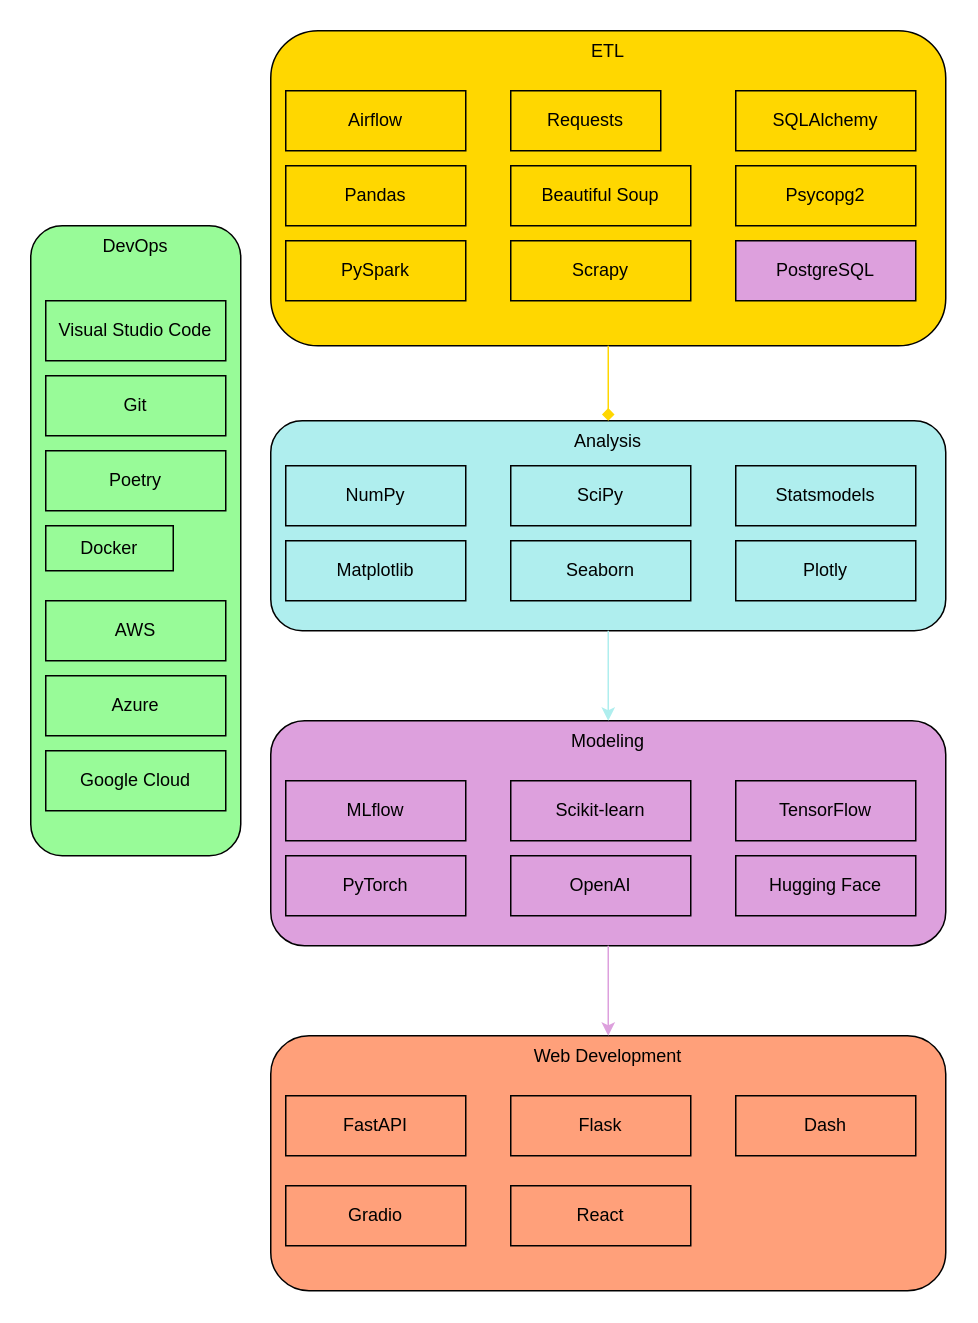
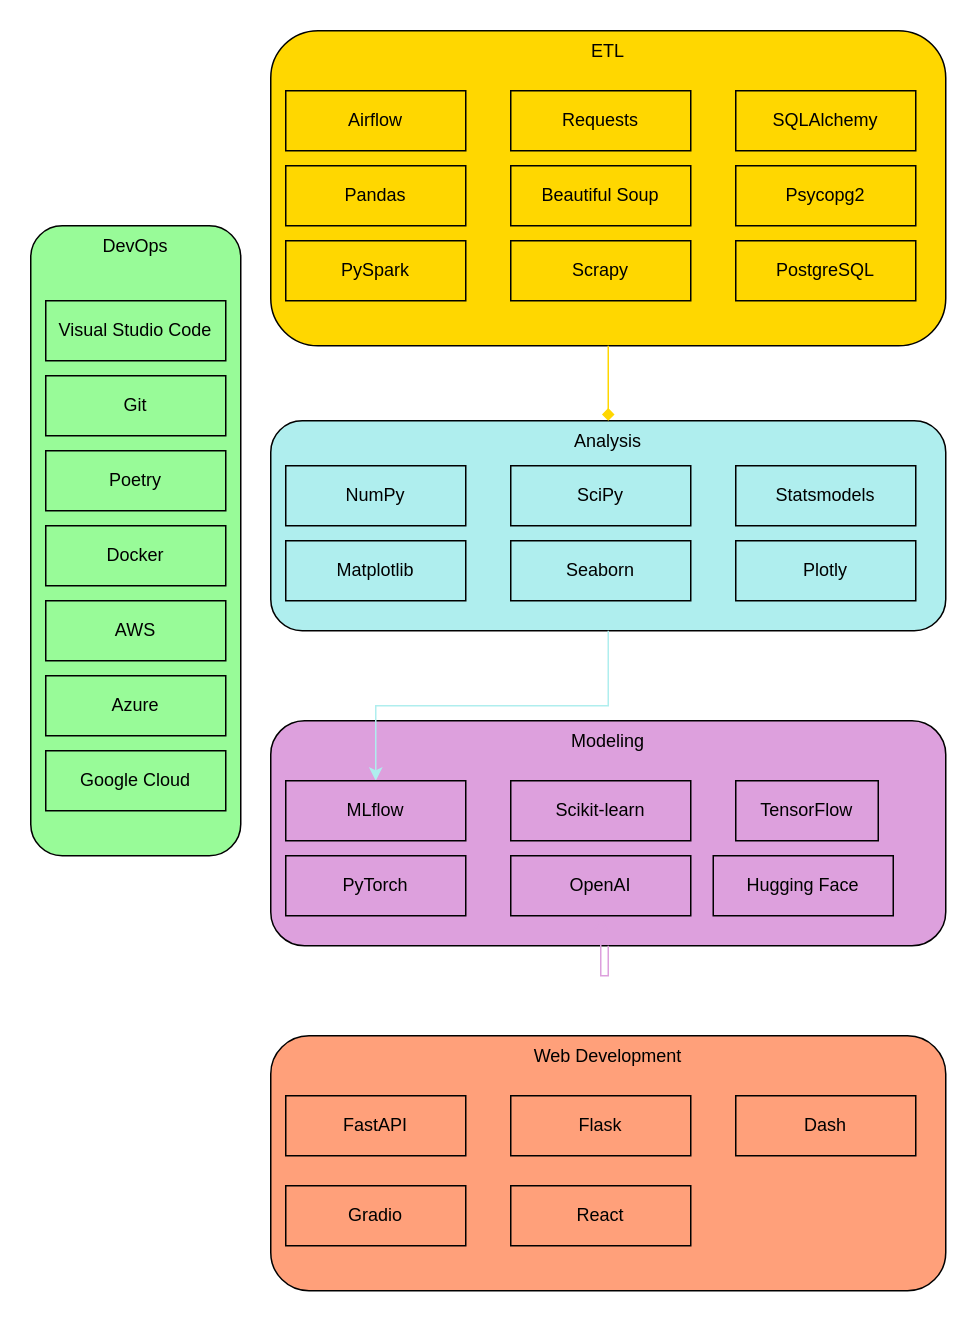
  <mxCell id="0" />
  <mxCell id="1" parent="0" />
  <mxCell id="2" value="Web Development" style="rounded=1;whiteSpace=wrap;html=1;verticalAlign=top;fillColor=#FFA07A;fontColor=#000000;strokeColor=#000000;" parent="1" vertex="1"><mxGeometry x="180" y="690" width="450" height="170" as="geometry" /></mxCell>
  <mxCell id="3" value="Modeling" style="rounded=1;whiteSpace=wrap;html=1;verticalAlign=top;fillColor=#DDA0DD;fontColor=#000000;strokeColor=#000000;" parent="1" vertex="1"><mxGeometry x="180" y="480" width="450" height="150" as="geometry" /></mxCell>
  <mxCell id="4" value="Analysis" style="rounded=1;whiteSpace=wrap;html=1;verticalAlign=top;fillColor=#AFEEEE;fontColor=#000000;strokeColor=#000000;" parent="1" vertex="1"><mxGeometry x="180" y="280" width="450" height="140" as="geometry" /></mxCell>
  <mxCell id="5" value="ETL" style="rounded=1;whiteSpace=wrap;html=1;verticalAlign=top;fillColor=#FFD700;fontColor=#000000;labelBorderColor=none;strokeColor=#000000;" parent="1" vertex="1"><mxGeometry x="180" y="20" width="450" height="210" as="geometry" /></mxCell>
  <mxCell id="6" value="DevOps" style="rounded=1;whiteSpace=wrap;html=1;verticalAlign=top;fillColor=#98FB98;fontColor=#000000;strokeColor=#000000;" parent="1" vertex="1"><mxGeometry x="20" y="150" width="140" height="420" as="geometry" /></mxCell>
  <mxCell id="7" style="edgeStyle=orthogonalEdgeStyle;rounded=0;orthogonalLoop=1;jettySize=auto;html=1;exitX=0.5;exitY=1;exitDx=0;exitDy=0;entryX=0.5;entryY=0;entryDx=0;entryDy=0;fontColor=#000000;strokeColor=#FFD700;endArrow=diamond;" parent="1" source="5" target="4" edge="1"><mxGeometry relative="1" as="geometry"><mxPoint x="390" y="180" as="sourcePoint" /></mxGeometry></mxCell>
- <mxCell id="8" style="edgeStyle=orthogonalEdgeStyle;rounded=0;orthogonalLoop=1;jettySize=auto;html=1;exitX=0.5;exitY=1;exitDx=0;exitDy=0;entryX=0.5;entryY=0;entryDx=0;entryDy=0;fontColor=#000000;strokeColor=#AFEEEE;" parent="1" source="4" target="3" edge="1"><mxGeometry relative="1" as="geometry"><mxPoint x="390" y="380" as="sourcePoint" /></mxGeometry></mxCell>
- <mxCell id="9" style="edgeStyle=orthogonalEdgeStyle;rounded=0;orthogonalLoop=1;jettySize=auto;html=1;exitX=0.5;exitY=1;exitDx=0;exitDy=0;entryX=0.5;entryY=0;entryDx=0;entryDy=0;fontColor=#000000;strokeColor=#DDA0DD;" parent="1" source="3" target="2" edge="1"><mxGeometry relative="1" as="geometry"><mxPoint x="390" y="580" as="sourcePoint" /><mxPoint x="390" y="700" as="targetPoint" /></mxGeometry></mxCell>
+ <mxCell id="8" style="edgeStyle=orthogonalEdgeStyle;rounded=0;orthogonalLoop=1;jettySize=auto;html=1;exitX=0.5;exitY=1;exitDx=0;exitDy=0;fontColor=#000000;strokeColor=#AFEEEE;" parent="1" source="4" target="32" edge="1"><mxGeometry relative="1" as="geometry"><mxPoint x="390" y="380" as="sourcePoint" /></mxGeometry></mxCell>
+ <mxCell id="9" style="edgeStyle=orthogonalEdgeStyle;rounded=0;orthogonalLoop=1;jettySize=auto;html=1;exitX=0.5;exitY=1;exitDx=0;exitDy=0;fontColor=#000000;strokeColor=#DDA0DD;" parent="1" source="3" target="37" edge="1"><mxGeometry relative="1" as="geometry"><mxPoint x="390" y="580" as="sourcePoint" /><mxPoint x="390" y="700" as="targetPoint" /></mxGeometry></mxCell>
  <mxCell id="10" value="Visual Studio Code" style="rounded=0;whiteSpace=wrap;html=1;fillColor=#98FB98;fontColor=#000000;strokeColor=#000000;" parent="1" vertex="1"><mxGeometry x="30" y="200" width="120" height="40" as="geometry" /></mxCell>
  <mxCell id="11" value="Git" style="rounded=0;whiteSpace=wrap;html=1;fillColor=#98FB98;fontColor=#000000;strokeColor=#000000;" parent="1" vertex="1"><mxGeometry x="30" y="250" width="120" height="40" as="geometry" /></mxCell>
  <mxCell id="12" value="Poetry" style="rounded=0;whiteSpace=wrap;html=1;fillColor=#98FB98;fontColor=#000000;strokeColor=#000000;" parent="1" vertex="1"><mxGeometry x="30" y="300" width="120" height="40" as="geometry" /></mxCell>
- <mxCell id="13" value="Docker" style="rounded=0;whiteSpace=wrap;html=1;fillColor=#98FB98;fontColor=#000000;strokeColor=#000000;" parent="1" vertex="1"><mxGeometry x="30" y="350" width="85" height="30" as="geometry" /></mxCell>
+ <mxCell id="13" value="Docker" style="rounded=0;whiteSpace=wrap;html=1;fillColor=#98FB98;fontColor=#000000;strokeColor=#000000;" parent="1" vertex="1"><mxGeometry x="30" y="350" width="120" height="40" as="geometry" /></mxCell>
  <mxCell id="14" value="AWS" style="rounded=0;whiteSpace=wrap;html=1;fillColor=#98FB98;fontColor=#000000;strokeColor=#000000;" parent="1" vertex="1"><mxGeometry x="30" y="400" width="120" height="40" as="geometry" /></mxCell>
  <mxCell id="15" value="Azure" style="rounded=0;whiteSpace=wrap;html=1;fillColor=#98FB98;fontColor=#000000;strokeColor=#000000;" parent="1" vertex="1"><mxGeometry x="30" y="450" width="120" height="40" as="geometry" /></mxCell>
  <mxCell id="16" value="Google Cloud" style="rounded=0;whiteSpace=wrap;html=1;fillColor=#98FB98;fontColor=#000000;strokeColor=#000000;" parent="1" vertex="1"><mxGeometry x="30" y="500" width="120" height="40" as="geometry" /></mxCell>
  <mxCell id="17" value="Airflow" style="rounded=0;whiteSpace=wrap;html=1;fillColor=#FFD700;fontColor=#000000;strokeColor=#000000;" parent="1" vertex="1"><mxGeometry x="190" y="60" width="120" height="40" as="geometry" /></mxCell>
  <mxCell id="18" value="SQLAlchemy" style="rounded=0;whiteSpace=wrap;html=1;fillColor=#FFD700;fontColor=#000000;strokeColor=#000000;" parent="1" vertex="1"><mxGeometry x="490" y="60" width="120" height="40" as="geometry" /></mxCell>
  <mxCell id="19" value="Psycopg2" style="rounded=0;whiteSpace=wrap;html=1;fillColor=#FFD700;fontColor=#000000;strokeColor=#000000;" parent="1" vertex="1"><mxGeometry x="490" y="110" width="120" height="40" as="geometry" /></mxCell>
- <mxCell id="20" value="PostgreSQL" style="rounded=0;whiteSpace=wrap;html=1;fillColor=#dda0dd;fontColor=#000000;strokeColor=#000000;" parent="1" vertex="1"><mxGeometry x="490" y="160" width="120" height="40" as="geometry" /></mxCell>
- <mxCell id="21" value="Requests" style="rounded=0;whiteSpace=wrap;html=1;fillColor=#FFD700;fontColor=#000000;strokeColor=#000000;" parent="1" vertex="1"><mxGeometry x="340" y="60" width="100" height="40" as="geometry" /></mxCell>
+ <mxCell id="20" value="PostgreSQL" style="rounded=0;whiteSpace=wrap;html=1;fillColor=#FFD700;fontColor=#000000;strokeColor=#000000;" parent="1" vertex="1"><mxGeometry x="490" y="160" width="120" height="40" as="geometry" /></mxCell>
+ <mxCell id="21" value="Requests" style="rounded=0;whiteSpace=wrap;html=1;fillColor=#FFD700;fontColor=#000000;strokeColor=#000000;" parent="1" vertex="1"><mxGeometry x="340" y="60" width="120" height="40" as="geometry" /></mxCell>
  <mxCell id="22" value="Beautiful Soup" style="rounded=0;whiteSpace=wrap;html=1;fillColor=#FFD700;fontColor=#000000;strokeColor=#000000;" parent="1" vertex="1"><mxGeometry x="340" y="110" width="120" height="40" as="geometry" /></mxCell>
  <mxCell id="23" value="Scrapy" style="rounded=0;whiteSpace=wrap;html=1;fillColor=#FFD700;fontColor=#000000;strokeColor=#000000;" parent="1" vertex="1"><mxGeometry x="340" y="160" width="120" height="40" as="geometry" /></mxCell>
  <mxCell id="24" value="Pandas" style="rounded=0;whiteSpace=wrap;html=1;fillColor=#FFD700;fontColor=#000000;strokeColor=#000000;" parent="1" vertex="1"><mxGeometry x="190" y="110" width="120" height="40" as="geometry" /></mxCell>
  <mxCell id="25" value="PySpark" style="rounded=0;whiteSpace=wrap;html=1;fillColor=#FFD700;fontColor=#000000;strokeColor=#000000;" parent="1" vertex="1"><mxGeometry x="190" y="160" width="120" height="40" as="geometry" /></mxCell>
  <mxCell id="26" value="Matplotlib" style="rounded=0;whiteSpace=wrap;html=1;fillColor=#AFEEEE;fontColor=#000000;strokeColor=#000000;" parent="1" vertex="1"><mxGeometry x="190" y="360" width="120" height="40" as="geometry" /></mxCell>
  <mxCell id="27" value="Seaborn" style="rounded=0;whiteSpace=wrap;html=1;fillColor=#AFEEEE;fontColor=#000000;strokeColor=#000000;" parent="1" vertex="1"><mxGeometry x="340" y="360" width="120" height="40" as="geometry" /></mxCell>
  <mxCell id="28" value="Plotly" style="rounded=0;whiteSpace=wrap;html=1;fillColor=#AFEEEE;fontColor=#000000;strokeColor=#000000;" parent="1" vertex="1"><mxGeometry x="490" y="360" width="120" height="40" as="geometry" /></mxCell>
  <mxCell id="29" value="NumPy" style="rounded=0;whiteSpace=wrap;html=1;fillColor=#AFEEEE;fontColor=#000000;strokeColor=#000000;" parent="1" vertex="1"><mxGeometry x="190" y="310" width="120" height="40" as="geometry" /></mxCell>
  <mxCell id="30" value="SciPy" style="rounded=0;whiteSpace=wrap;html=1;fillColor=#AFEEEE;fontColor=#000000;strokeColor=#000000;" parent="1" vertex="1"><mxGeometry x="340" y="310" width="120" height="40" as="geometry" /></mxCell>
  <mxCell id="31" value="Statsmodels" style="rounded=0;whiteSpace=wrap;html=1;fillColor=#AFEEEE;fontColor=#000000;strokeColor=#000000;" parent="1" vertex="1"><mxGeometry x="490" y="310" width="120" height="40" as="geometry" /></mxCell>
  <mxCell id="32" value="MLflow" style="rounded=0;whiteSpace=wrap;html=1;fillColor=#DDA0DD;fontColor=#000000;strokeColor=#000000;" parent="1" vertex="1"><mxGeometry x="190" y="520" width="120" height="40" as="geometry" /></mxCell>
  <mxCell id="33" value="Scikit-learn" style="rounded=0;whiteSpace=wrap;html=1;fillColor=#DDA0DD;fontColor=#000000;strokeColor=#000000;" parent="1" vertex="1"><mxGeometry x="340" y="520" width="120" height="40" as="geometry" /></mxCell>
- <mxCell id="34" value="TensorFlow" style="rounded=0;whiteSpace=wrap;html=1;fillColor=#DDA0DD;fontColor=#000000;strokeColor=#000000;" parent="1" vertex="1"><mxGeometry x="490" y="520" width="120" height="40" as="geometry" /></mxCell>
+ <mxCell id="34" value="TensorFlow" style="rounded=0;whiteSpace=wrap;html=1;fillColor=#DDA0DD;fontColor=#000000;strokeColor=#000000;" parent="1" vertex="1"><mxGeometry x="490" y="520" width="95" height="40" as="geometry" /></mxCell>
  <mxCell id="35" value="PyTorch" style="rounded=0;whiteSpace=wrap;html=1;fillColor=#DDA0DD;fontColor=#000000;strokeColor=#000000;" parent="1" vertex="1"><mxGeometry x="190" y="570" width="120" height="40" as="geometry" /></mxCell>
- <mxCell id="36" value="Hugging Face" style="rounded=0;whiteSpace=wrap;html=1;fillColor=#DDA0DD;fontColor=#000000;strokeColor=#000000;" parent="1" vertex="1"><mxGeometry x="490" y="570" width="120" height="40" as="geometry" /></mxCell>
+ <mxCell id="36" value="Hugging Face" style="rounded=0;whiteSpace=wrap;html=1;fillColor=#DDA0DD;fontColor=#000000;strokeColor=#000000;" parent="1" vertex="1"><mxGeometry x="475" y="570" width="120" height="40" as="geometry" /></mxCell>
  <mxCell id="37" value="OpenAI" style="rounded=0;whiteSpace=wrap;html=1;fillColor=#DDA0DD;fontColor=#000000;strokeColor=#000000;" parent="1" vertex="1"><mxGeometry x="340" y="570" width="120" height="40" as="geometry" /></mxCell>
  <mxCell id="38" value="FastAPI" style="rounded=0;whiteSpace=wrap;html=1;fillColor=#FFA07A;fontColor=#000000;strokeColor=#000000;" parent="1" vertex="1"><mxGeometry x="190" y="730" width="120" height="40" as="geometry" /></mxCell>
  <mxCell id="39" value="Flask" style="rounded=0;whiteSpace=wrap;html=1;fillColor=#FFA07A;fontColor=#000000;strokeColor=#000000;" parent="1" vertex="1"><mxGeometry x="340" y="730" width="120" height="40" as="geometry" /></mxCell>
  <mxCell id="40" value="Dash" style="rounded=0;whiteSpace=wrap;html=1;fillColor=#FFA07A;fontColor=#000000;strokeColor=#000000;" parent="1" vertex="1"><mxGeometry x="490" y="730" width="120" height="40" as="geometry" /></mxCell>
  <mxCell id="41" value="Gradio" style="rounded=0;whiteSpace=wrap;html=1;fillColor=#FFA07A;fontColor=#000000;strokeColor=#000000;" parent="1" vertex="1"><mxGeometry x="190" y="790" width="120" height="40" as="geometry" /></mxCell>
  <mxCell id="42" value="React" style="rounded=0;whiteSpace=wrap;html=1;fillColor=#FFA07A;fontColor=#000000;strokeColor=#000000;" parent="1" vertex="1"><mxGeometry x="340" y="790" width="120" height="40" as="geometry" /></mxCell>
